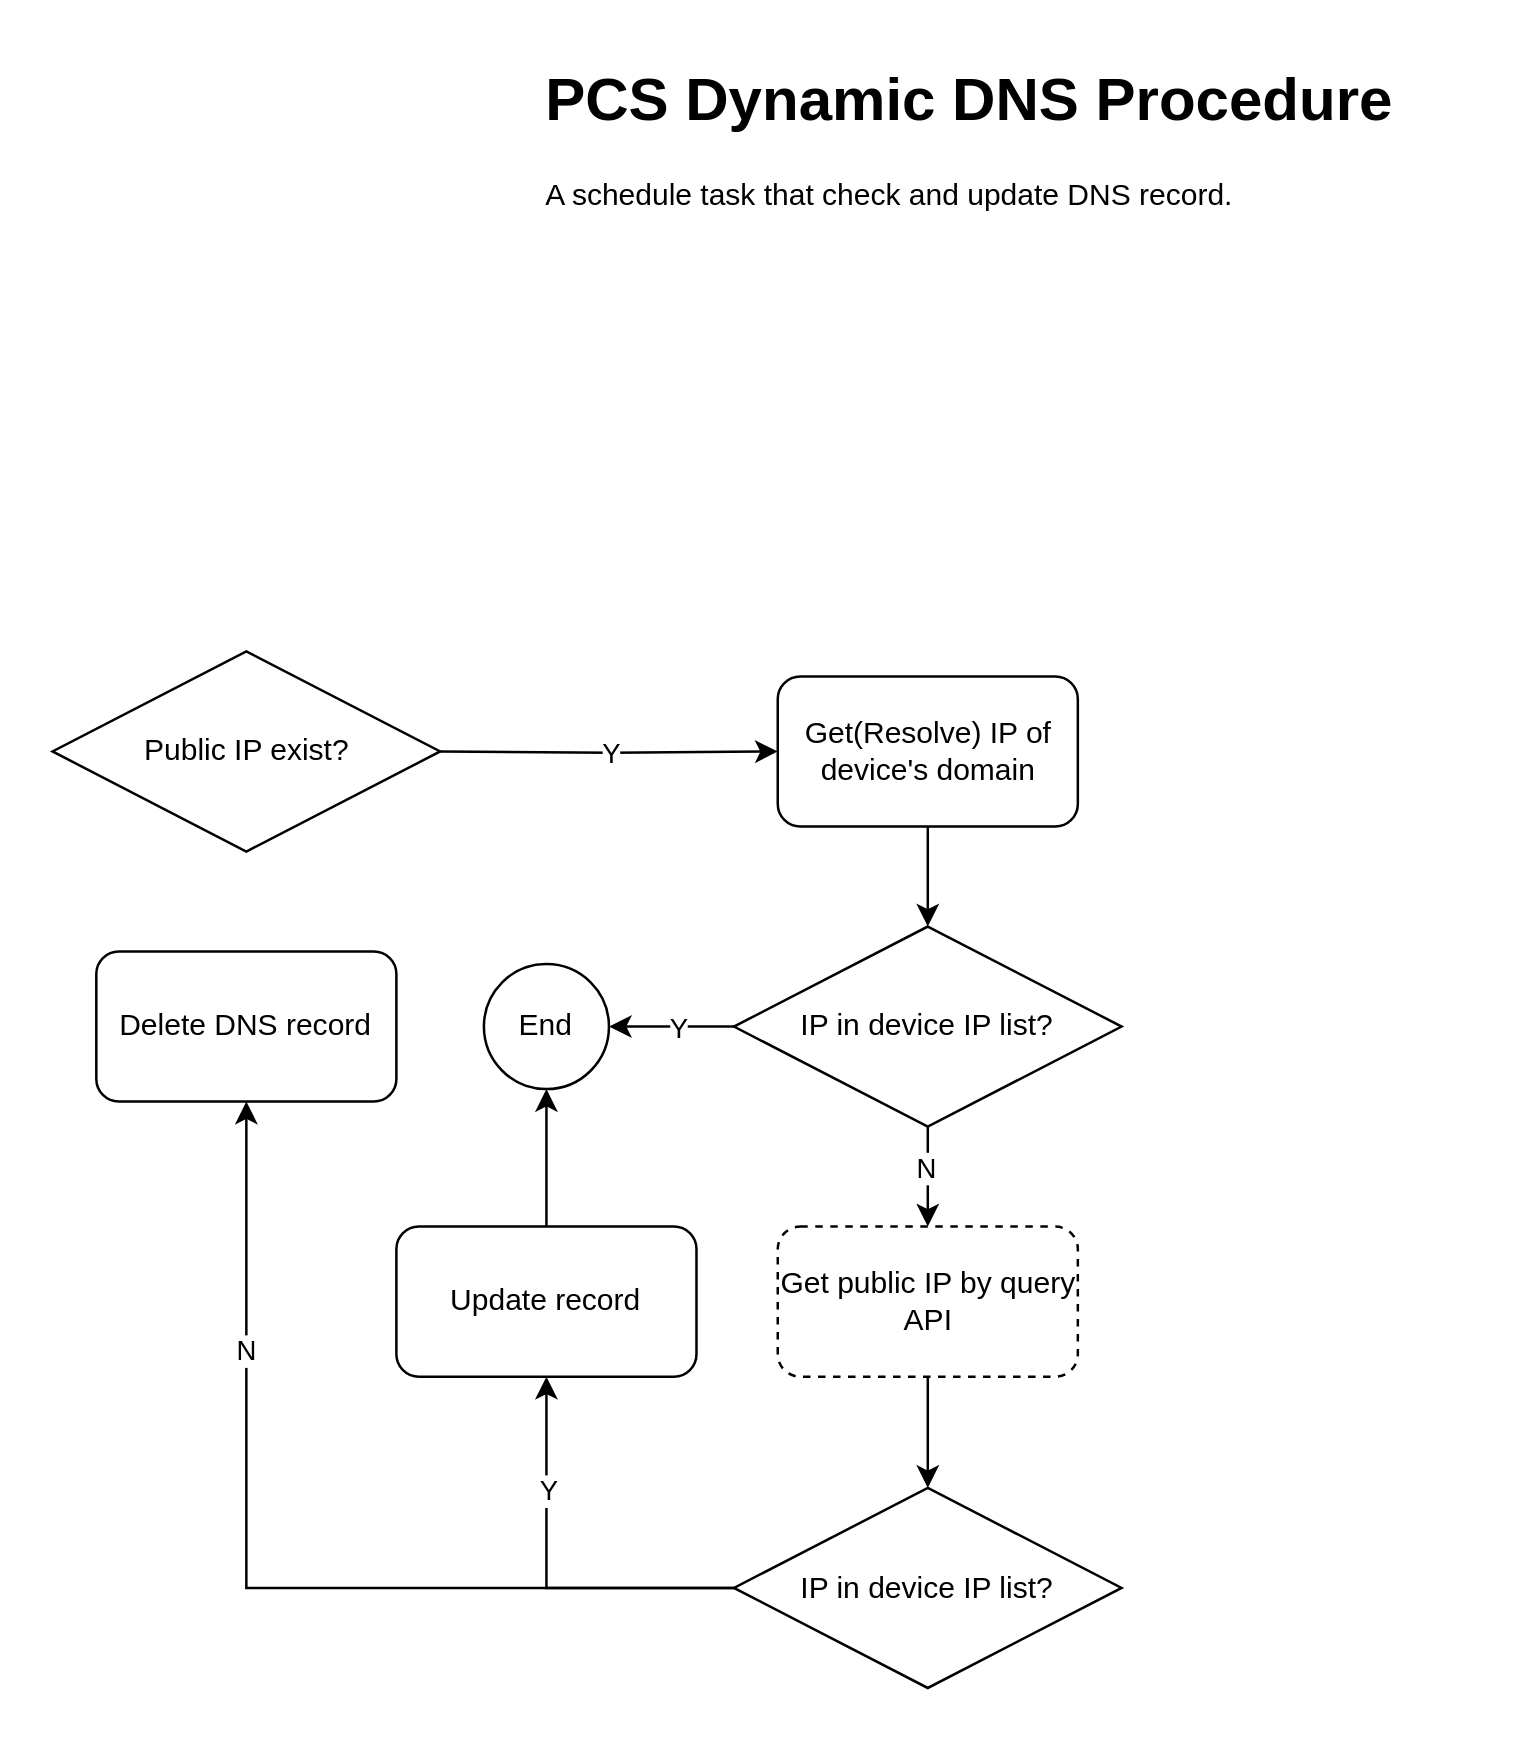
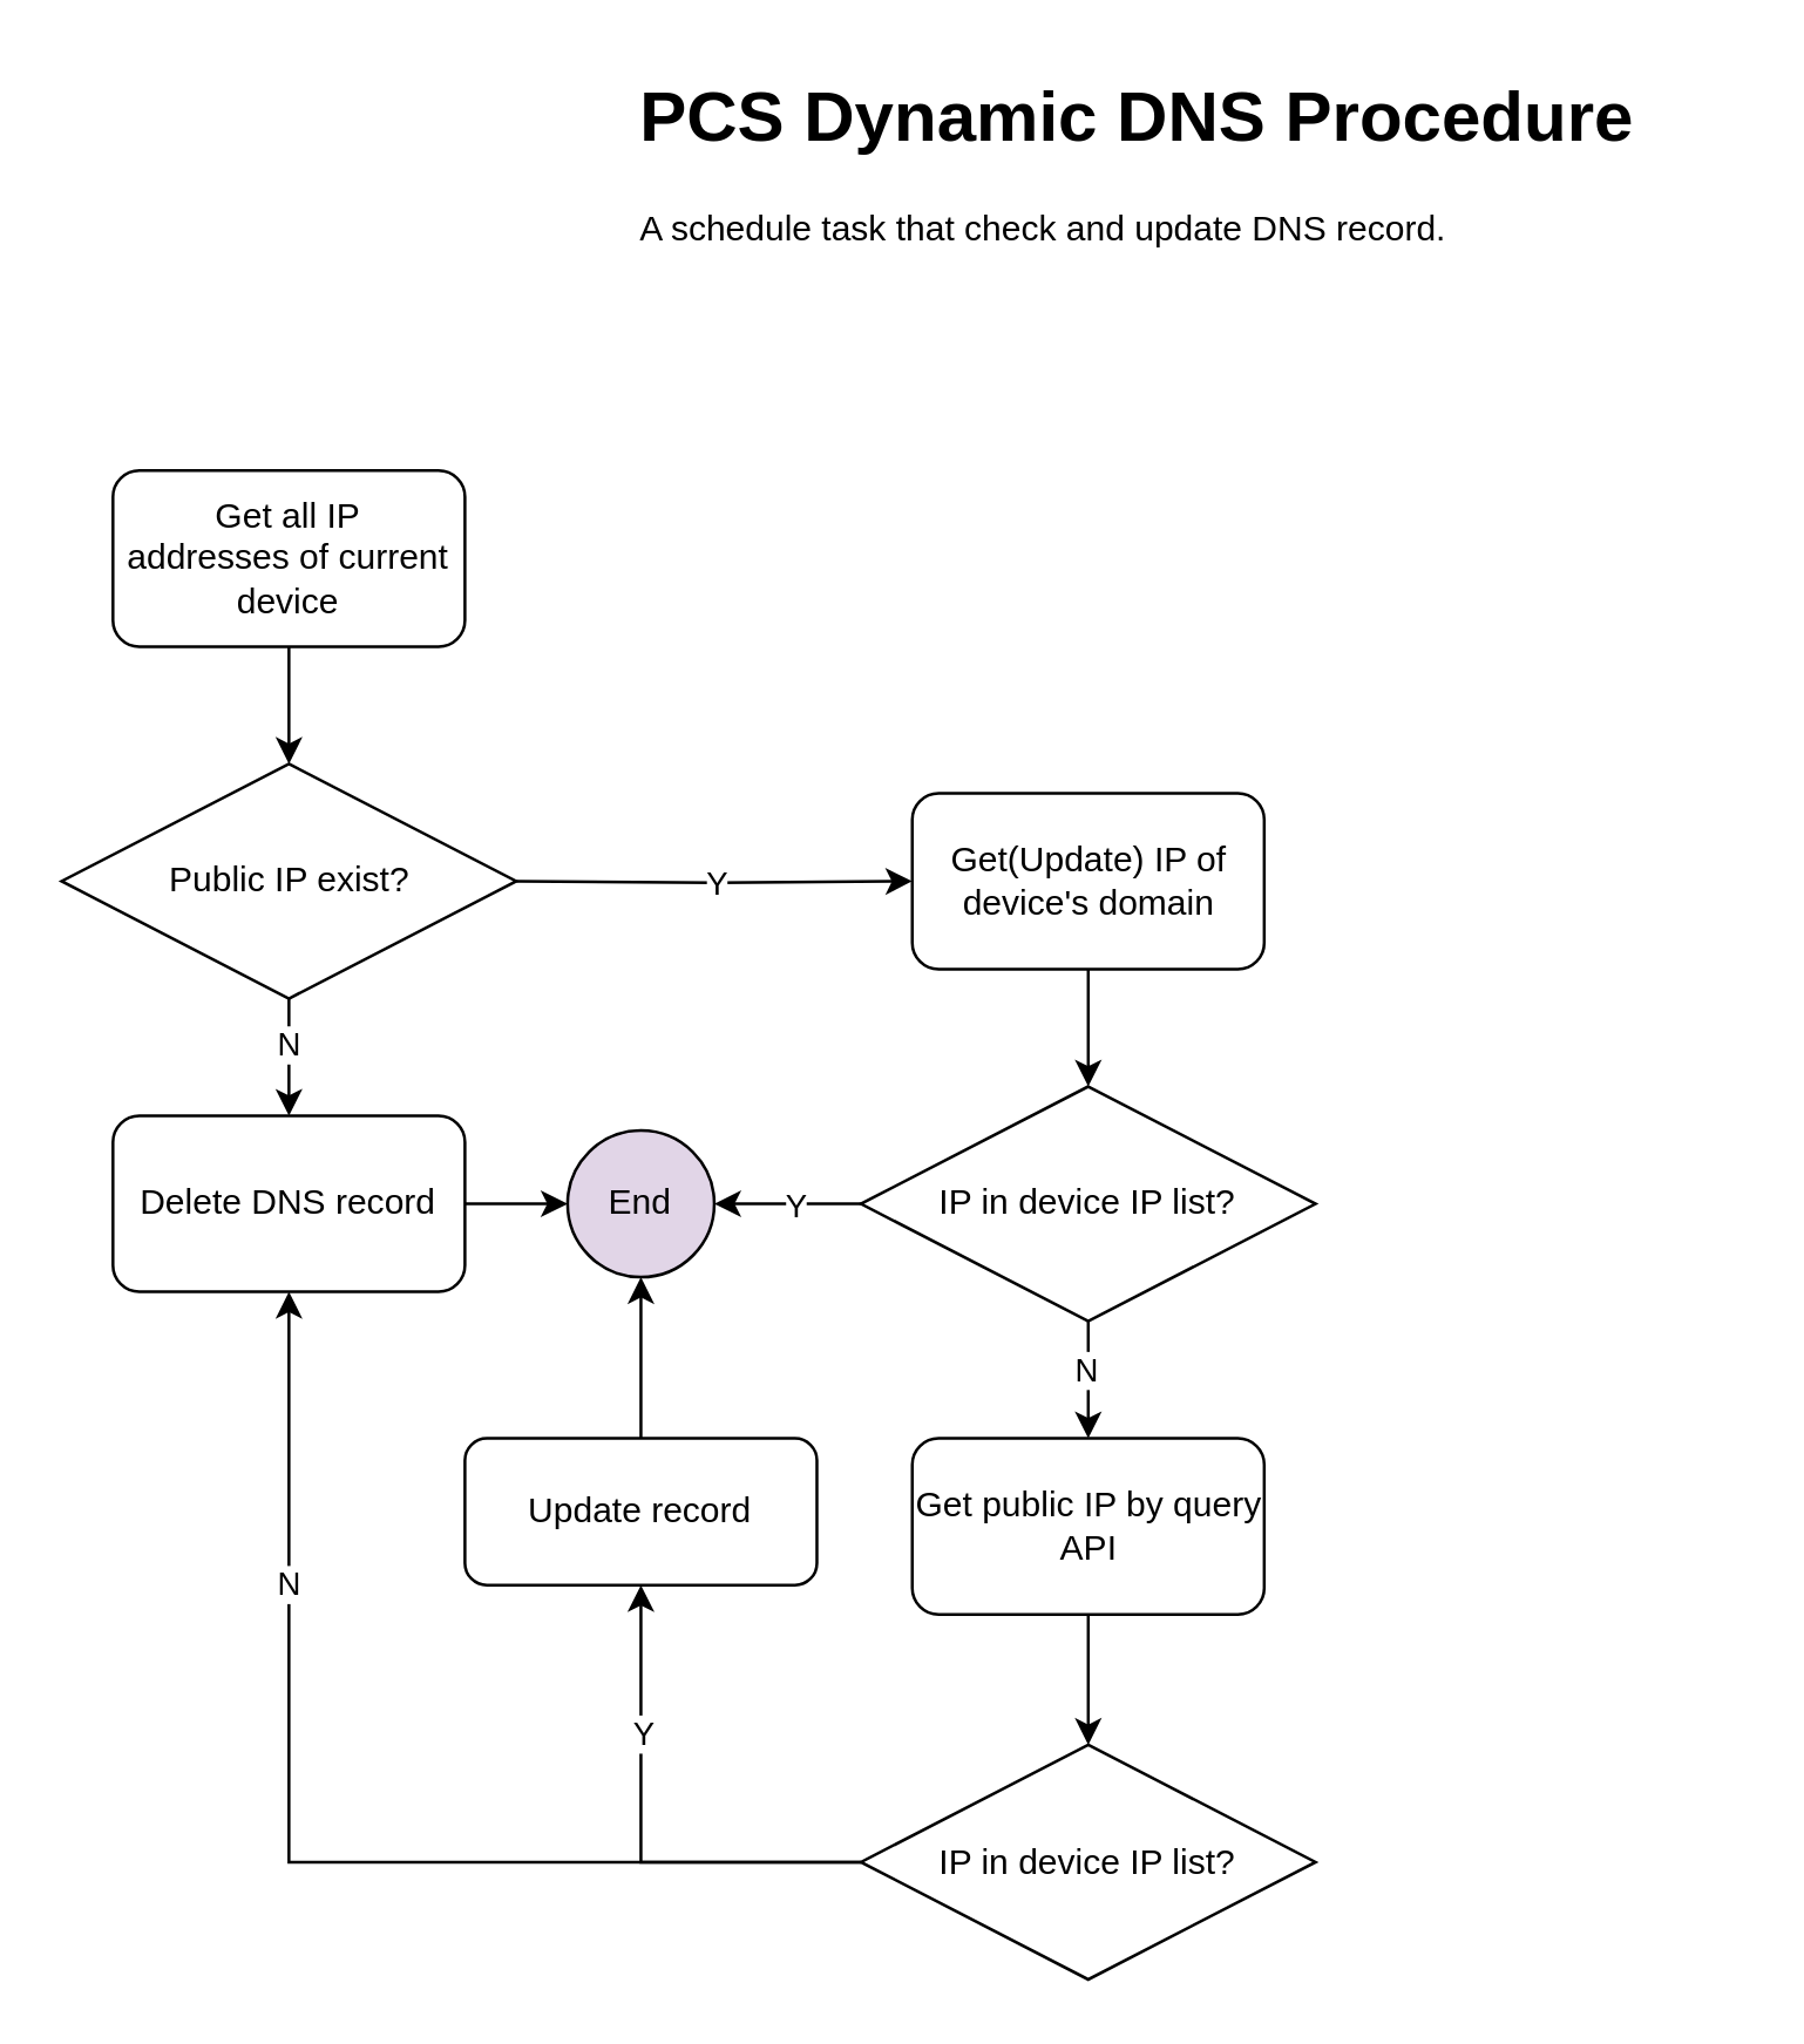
  <mxCell id="0" />
  <mxCell id="1" parent="0" />
+ <mxCell id="2" style="edgeStyle=orthogonalEdgeStyle;rounded=0;orthogonalLoop=1;jettySize=auto;html=1;exitX=0.5;exitY=1;exitDx=0;exitDy=0;entryX=0.5;entryY=0;entryDx=0;entryDy=0;" edge="1" parent="1" source="3" target="7"><mxGeometry relative="1" as="geometry" /></mxCell>
+ <mxCell id="3" value="Get all IP addresses&amp;nbsp;of current device" style="rounded=1;whiteSpace=wrap;html=1;" vertex="1" parent="1"><mxGeometry x="38" y="160" width="120" height="60" as="geometry" /></mxCell>
+ <mxCell id="4" style="edgeStyle=orthogonalEdgeStyle;rounded=0;orthogonalLoop=1;jettySize=auto;html=1;exitX=0.5;exitY=1;exitDx=0;exitDy=0;entryX=0.5;entryY=0;entryDx=0;entryDy=0;" edge="1" parent="1" source="7" target="9"><mxGeometry relative="1" as="geometry" /></mxCell>
+ <mxCell id="5" value="N" style="edgeLabel;html=1;align=center;verticalAlign=middle;resizable=0;points=[];" vertex="1" connectable="0" parent="4"><mxGeometry x="-0.25" relative="1" as="geometry"><mxPoint x="-1" as="offset" /></mxGeometry></mxCell>
  <mxCell id="6" value="Y" style="edgeStyle=orthogonalEdgeStyle;rounded=0;orthogonalLoop=1;jettySize=auto;html=1;exitX=1;exitY=0.5;exitDx=0;exitDy=0;entryX=0;entryY=0.5;entryDx=0;entryDy=0;" edge="1" parent="1" target="11"><mxGeometry x="0.009" relative="1" as="geometry"><mxPoint x="175.5" y="300" as="sourcePoint" /><mxPoint x="233" y="300" as="targetPoint" /><mxPoint as="offset" /></mxGeometry></mxCell>
  <mxCell id="7" value="Public IP exist?" style="rhombus;whiteSpace=wrap;html=1;" vertex="1" parent="1"><mxGeometry x="20.5" y="260" width="155" height="80" as="geometry" /></mxCell>
+ <mxCell id="8" style="edgeStyle=orthogonalEdgeStyle;rounded=0;orthogonalLoop=1;jettySize=auto;html=1;exitX=1;exitY=0.5;exitDx=0;exitDy=0;entryX=0;entryY=0.5;entryDx=0;entryDy=0;" edge="1" parent="1" source="9" target="12"><mxGeometry relative="1" as="geometry" /></mxCell>
  <mxCell id="9" value="Delete DNS record" style="rounded=1;whiteSpace=wrap;html=1;" vertex="1" parent="1"><mxGeometry x="38" y="380" width="120" height="60" as="geometry" /></mxCell>
  <mxCell id="10" style="edgeStyle=orthogonalEdgeStyle;rounded=0;orthogonalLoop=1;jettySize=auto;html=1;exitX=0.5;exitY=1;exitDx=0;exitDy=0;entryX=0.5;entryY=0;entryDx=0;entryDy=0;" edge="1" parent="1" source="11" target="17"><mxGeometry relative="1" as="geometry" /></mxCell>
- <mxCell id="11" value="Get(Resolve) IP of device's domain" style="rounded=1;whiteSpace=wrap;html=1;" vertex="1" parent="1"><mxGeometry x="310.5" y="270" width="120" height="60" as="geometry" /></mxCell>
- <mxCell id="12" value="End" style="ellipse;whiteSpace=wrap;html=1;aspect=fixed;" vertex="1" parent="1"><mxGeometry x="193" y="385" width="50" height="50" as="geometry" /></mxCell>
+ <mxCell id="11" value="Get(Update) IP of device's domain" style="rounded=1;whiteSpace=wrap;html=1;" vertex="1" parent="1"><mxGeometry x="310.5" y="270" width="120" height="60" as="geometry" /></mxCell>
+ <mxCell id="12" value="End" style="ellipse;whiteSpace=wrap;html=1;aspect=fixed;fillColor=#e1d5e7;" vertex="1" parent="1"><mxGeometry x="193" y="385" width="50" height="50" as="geometry" /></mxCell>
  <mxCell id="13" style="edgeStyle=orthogonalEdgeStyle;rounded=0;orthogonalLoop=1;jettySize=auto;html=1;exitX=0.5;exitY=1;exitDx=0;exitDy=0;entryX=0.5;entryY=0;entryDx=0;entryDy=0;" edge="1" parent="1" source="17" target="19"><mxGeometry relative="1" as="geometry" /></mxCell>
  <mxCell id="14" value="N" style="edgeLabel;html=1;align=center;verticalAlign=middle;resizable=0;points=[];" vertex="1" connectable="0" parent="13"><mxGeometry x="-0.056" relative="1" as="geometry"><mxPoint x="-1" y="-3" as="offset" /></mxGeometry></mxCell>
  <mxCell id="15" style="edgeStyle=orthogonalEdgeStyle;rounded=0;orthogonalLoop=1;jettySize=auto;html=1;exitX=0;exitY=0.5;exitDx=0;exitDy=0;entryX=1;entryY=0.5;entryDx=0;entryDy=0;" edge="1" parent="1" source="17" target="12"><mxGeometry relative="1" as="geometry" /></mxCell>
  <mxCell id="16" value="Y" style="edgeLabel;html=1;align=center;verticalAlign=middle;resizable=0;points=[];" vertex="1" connectable="0" parent="15"><mxGeometry x="-0.08" relative="1" as="geometry"><mxPoint as="offset" /></mxGeometry></mxCell>
  <mxCell id="17" value="IP in device IP list?" style="rhombus;whiteSpace=wrap;html=1;" vertex="1" parent="1"><mxGeometry x="293" y="370" width="155" height="80" as="geometry" /></mxCell>
  <mxCell id="18" style="edgeStyle=orthogonalEdgeStyle;rounded=0;orthogonalLoop=1;jettySize=auto;html=1;exitX=0.5;exitY=1;exitDx=0;exitDy=0;entryX=0.5;entryY=0;entryDx=0;entryDy=0;" edge="1" parent="1" source="19" target="24"><mxGeometry relative="1" as="geometry" /></mxCell>
- <mxCell id="19" value="Get public IP by query API" style="rounded=1;whiteSpace=wrap;html=1;dashed=1;" vertex="1" parent="1"><mxGeometry x="310.5" y="490" width="120" height="60" as="geometry" /></mxCell>
+ <mxCell id="19" value="Get public IP by query API" style="rounded=1;whiteSpace=wrap;html=1;" vertex="1" parent="1"><mxGeometry x="310.5" y="490" width="120" height="60" as="geometry" /></mxCell>
  <mxCell id="20" style="edgeStyle=orthogonalEdgeStyle;rounded=0;orthogonalLoop=1;jettySize=auto;html=1;exitX=0;exitY=0.5;exitDx=0;exitDy=0;entryX=0.5;entryY=1;entryDx=0;entryDy=0;" edge="1" parent="1" source="24" target="26"><mxGeometry relative="1" as="geometry" /></mxCell>
  <mxCell id="21" value="Y" style="edgeLabel;html=1;align=center;verticalAlign=middle;resizable=0;points=[];" vertex="1" connectable="0" parent="20"><mxGeometry x="0.05" relative="1" as="geometry"><mxPoint y="-30" as="offset" /></mxGeometry></mxCell>
  <mxCell id="22" style="edgeStyle=orthogonalEdgeStyle;rounded=0;orthogonalLoop=1;jettySize=auto;html=1;entryX=0.5;entryY=1;entryDx=0;entryDy=0;" edge="1" parent="1" source="24" target="9"><mxGeometry relative="1" as="geometry" /></mxCell>
  <mxCell id="23" value="N" style="edgeLabel;html=1;align=center;verticalAlign=middle;resizable=0;points=[];" vertex="1" connectable="0" parent="22"><mxGeometry x="0.492" y="-1" relative="1" as="geometry"><mxPoint x="-2" y="1" as="offset" /></mxGeometry></mxCell>
  <mxCell id="24" value="IP in device IP list?" style="rhombus;whiteSpace=wrap;html=1;" vertex="1" parent="1"><mxGeometry x="293" y="594.5" width="155" height="80" as="geometry" /></mxCell>
  <mxCell id="25" style="edgeStyle=orthogonalEdgeStyle;rounded=0;orthogonalLoop=1;jettySize=auto;html=1;entryX=0.5;entryY=1;entryDx=0;entryDy=0;" edge="1" parent="1" source="26" target="12"><mxGeometry relative="1" as="geometry" /></mxCell>
- <mxCell id="26" value="Update record" style="rounded=1;whiteSpace=wrap;html=1;" vertex="1" parent="1"><mxGeometry x="158" y="490" width="120" height="60" as="geometry" /></mxCell>
+ <mxCell id="26" value="Update record" style="rounded=1;whiteSpace=wrap;html=1;" vertex="1" parent="1"><mxGeometry x="158" y="490" width="120" height="50" as="geometry" /></mxCell>
  <mxCell id="27" value="&lt;h1&gt;PCS Dynamic DNS Procedure&lt;/h1&gt;&lt;p&gt;A schedule task that check and update DNS record.&lt;/p&gt;" style="text;html=1;strokeColor=none;fillColor=none;spacing=5;spacingTop=-20;whiteSpace=wrap;overflow=hidden;rounded=0;" vertex="1" parent="1"><mxGeometry x="213" y="20" width="380" height="120" as="geometry" /></mxCell>
